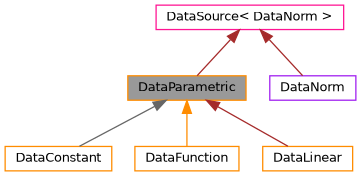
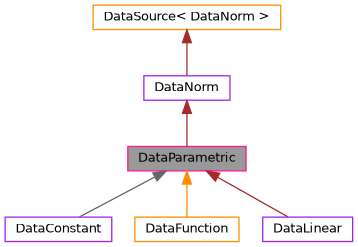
  digraph {
    node [color=deeppink fillcolor=white fontname=Helvetica fontsize=10 shape=box style=filled]
    edge [color=brown dir=back fontname=Helvetica fontsize=10 labelfontname=Helvetica labelfontsize=10 style=solid]
-   n1 [color=darkorange fillcolor=grey60 fontcolor=black height=0.2 label=DataParametric width=0.4]
-   n2 [color=darkorange height=0.2 label=DataConstant width=0.4]
+   n1 [fillcolor=grey60 fontcolor=black height=0.2 label=DataParametric width=0.4]
+   n2 [color=purple height=0.2 label=DataConstant width=0.4]
    n3 [color=darkorange height=0.2 label=DataFunction width=0.4]
-   n4 [color=darkorange height=0.2 label=DataLinear width=0.4]
+   n4 [color=purple height=0.2 label=DataLinear width=0.4]
    n5 [color=purple height=0.2 label=DataNorm width=0.4]
-   n6 [height=0.2 label="DataSource\< DataNorm \>" width=0.4]
+   n6 [color=darkorange height=0.2 label="DataSource\< DataNorm \>" width=0.4]
    n1 -> n2 [color=gray40]
    n1 -> n3 [color=darkorange]
    n1 -> n4
-   n6 -> n1
+   n5 -> n1
    n6 -> n5
  }
